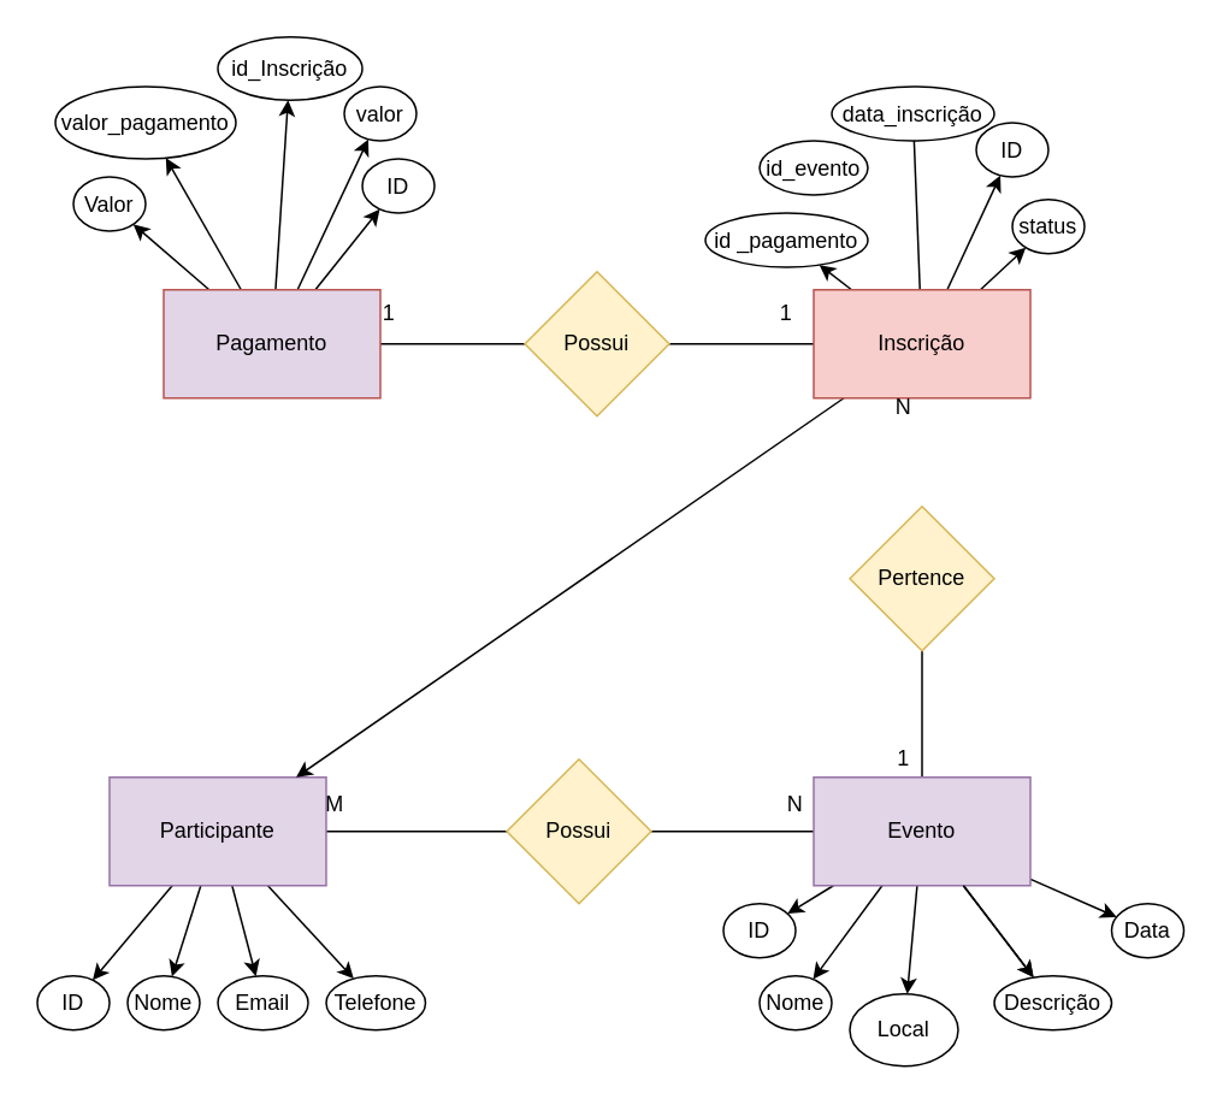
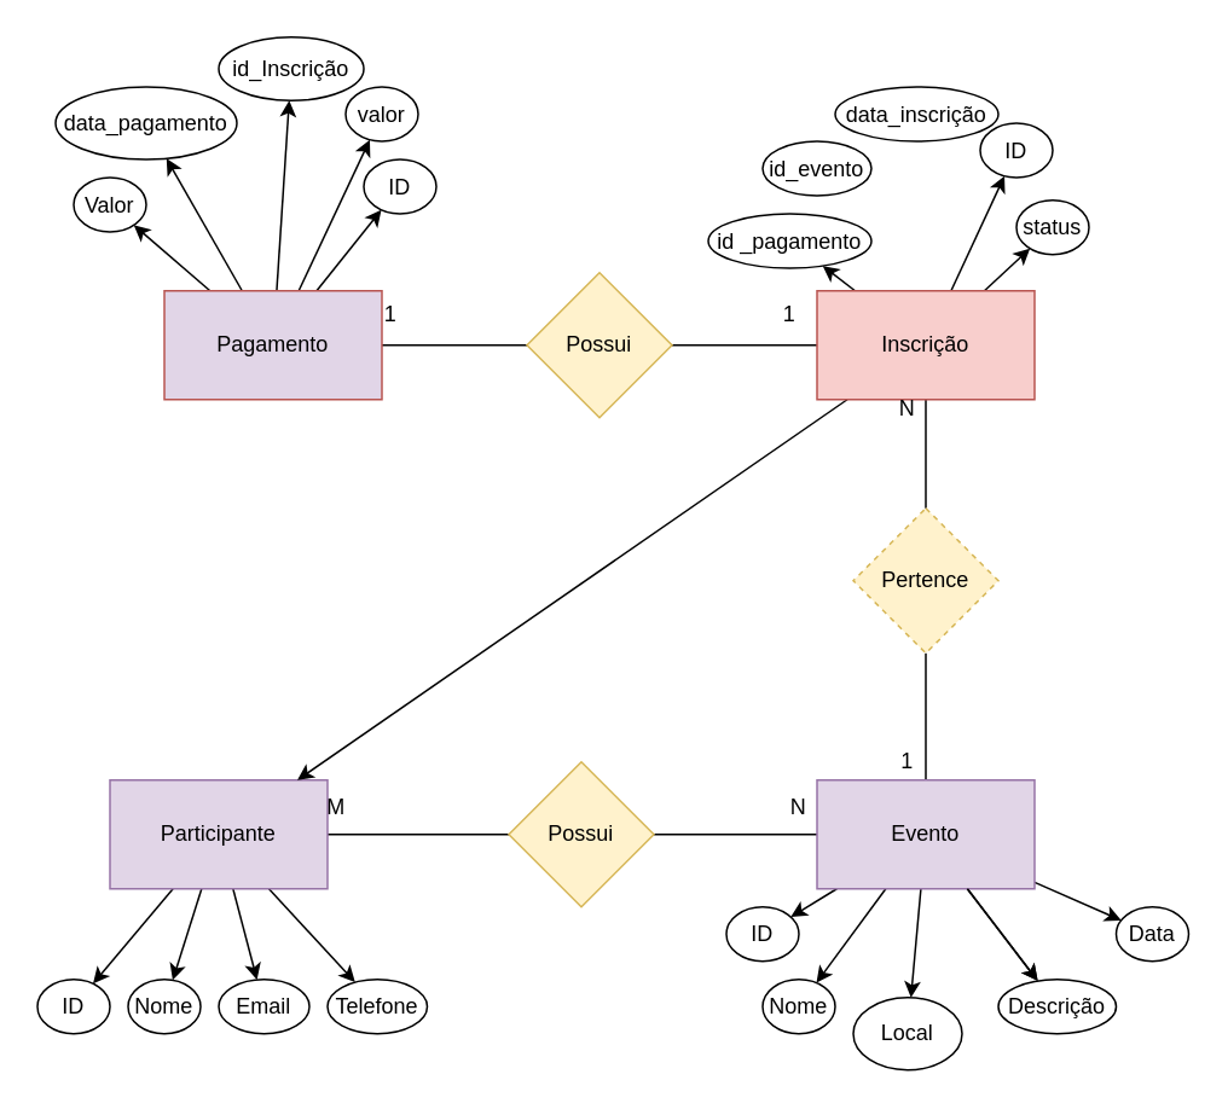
  <mxCell id="0" />
  <mxCell id="1" parent="0" />
  <mxCell id="2" style="edgeStyle=none;html=1;" parent="1" source="7" target="30" edge="1"><mxGeometry relative="1" as="geometry" /></mxCell>
  <mxCell id="3" style="edgeStyle=none;html=1;" parent="1" source="7" target="32" edge="1"><mxGeometry relative="1" as="geometry" /></mxCell>
  <mxCell id="4" style="edgeStyle=none;html=1;" parent="1" source="7" target="33" edge="1"><mxGeometry relative="1" as="geometry" /></mxCell>
  <mxCell id="5" style="edgeStyle=none;html=1;" parent="1" source="7" target="31" edge="1"><mxGeometry relative="1" as="geometry" /></mxCell>
  <mxCell id="6" style="edgeStyle=none;html=1;entryX=0;entryY=0.5;entryDx=0;entryDy=0;endArrow=none;endFill=0;" parent="1" source="7" target="56" edge="1"><mxGeometry relative="1" as="geometry" /></mxCell>
  <mxCell id="7" value="&lt;div&gt;Participante&lt;/div&gt;" style="rounded=0;whiteSpace=wrap;html=1;fillColor=#e1d5e7;strokeColor=#9673a6;" parent="1" vertex="1"><mxGeometry x="60" y="430" width="120" height="60" as="geometry" /></mxCell>
  <mxCell id="8" style="edgeStyle=none;html=1;" parent="1" source="15" target="34" edge="1"><mxGeometry relative="1" as="geometry" /></mxCell>
  <mxCell id="9" style="edgeStyle=none;html=1;" parent="1" source="15" target="35" edge="1"><mxGeometry relative="1" as="geometry" /></mxCell>
  <mxCell id="10" style="edgeStyle=none;html=1;" parent="1" source="15" target="36" edge="1"><mxGeometry relative="1" as="geometry" /></mxCell>
  <mxCell id="11" style="edgeStyle=none;html=1;" parent="1" source="15" target="51" edge="1"><mxGeometry relative="1" as="geometry" /></mxCell>
  <mxCell id="12" style="edgeStyle=none;html=1;" parent="1" source="15" target="37" edge="1"><mxGeometry relative="1" as="geometry" /></mxCell>
  <mxCell id="13" style="edgeStyle=none;html=1;entryX=0.5;entryY=1;entryDx=0;entryDy=0;endArrow=none;endFill=0;" parent="1" source="15" target="54" edge="1"><mxGeometry relative="1" as="geometry" /></mxCell>
  <mxCell id="14" style="edgeStyle=none;html=1;entryX=1;entryY=0.5;entryDx=0;entryDy=0;endArrow=none;endFill=0;" parent="1" source="15" target="56" edge="1"><mxGeometry relative="1" as="geometry" /></mxCell>
  <mxCell id="15" value="&lt;div&gt;Evento&lt;/div&gt;" style="rounded=0;whiteSpace=wrap;html=1;fillColor=#e1d5e7;strokeColor=#9673a6;" parent="1" vertex="1"><mxGeometry x="450" y="430" width="120" height="60" as="geometry" /></mxCell>
  <mxCell id="16" style="edgeStyle=none;html=1;" parent="1" source="22" target="38" edge="1"><mxGeometry relative="1" as="geometry" /></mxCell>
  <mxCell id="17" style="edgeStyle=none;html=1;" parent="1" source="22" target="40" edge="1"><mxGeometry relative="1" as="geometry" /></mxCell>
  <mxCell id="18" style="edgeStyle=none;html=1;" parent="1" source="22" target="39" edge="1"><mxGeometry relative="1" as="geometry" /></mxCell>
  <mxCell id="19" style="edgeStyle=none;html=1;" parent="1" source="22" target="41" edge="1"><mxGeometry relative="1" as="geometry" /></mxCell>
  <mxCell id="20" style="edgeStyle=none;html=1;" parent="1" source="22" target="42" edge="1"><mxGeometry relative="1" as="geometry" /></mxCell>
  <mxCell id="21" style="edgeStyle=none;html=1;entryX=0;entryY=0.5;entryDx=0;entryDy=0;endArrow=none;endFill=0;" parent="1" source="22" target="55" edge="1"><mxGeometry relative="1" as="geometry" /></mxCell>
  <mxCell id="22" value="Pagamento" style="rounded=0;whiteSpace=wrap;html=1;fillColor=#e1d5e7;strokeColor=#b85450;" parent="1" vertex="1"><mxGeometry x="90" y="160" width="120" height="60" as="geometry" /></mxCell>
  <mxCell id="23" style="edgeStyle=none;html=1;" parent="1" source="29" target="45" edge="1"><mxGeometry relative="1" as="geometry" /></mxCell>
  <mxCell id="24" style="edgeStyle=none;html=1;" parent="1" source="29" target="7" edge="1"><mxGeometry relative="1" as="geometry" /></mxCell>
  <mxCell id="25" style="edgeStyle=none;html=1;" parent="1" source="29" target="43" edge="1"><mxGeometry relative="1" as="geometry" /></mxCell>
  <mxCell id="26" style="edgeStyle=none;html=1;" parent="1" source="29" target="47" edge="1"><mxGeometry relative="1" as="geometry" /></mxCell>
- <mxCell id="27" style="edgeStyle=none;html=1;endArrow=none;endFill=0;" parent="1" source="29" target="46" edge="1"><mxGeometry relative="1" as="geometry" /></mxCell>
+ <mxCell id="27" style="edgeStyle=none;html=1;entryX=0.5;entryY=0;entryDx=0;entryDy=0;endArrow=none;endFill=0;" parent="1" source="29" target="54" edge="1"><mxGeometry relative="1" as="geometry" /></mxCell>
  <mxCell id="28" style="edgeStyle=none;html=1;entryX=1;entryY=0.5;entryDx=0;entryDy=0;endArrow=none;endFill=0;" parent="1" source="29" target="55" edge="1"><mxGeometry relative="1" as="geometry" /></mxCell>
  <mxCell id="29" value="&lt;div&gt;Inscrição&lt;/div&gt;" style="rounded=0;whiteSpace=wrap;html=1;fillColor=#f8cecc;strokeColor=#b85450;" parent="1" vertex="1"><mxGeometry x="450" y="160" width="120" height="60" as="geometry" /></mxCell>
  <mxCell id="30" value="ID" style="ellipse;whiteSpace=wrap;html=1;" parent="1" vertex="1"><mxGeometry x="20" y="540" width="40" height="30" as="geometry" /></mxCell>
  <mxCell id="31" value="Telefone" style="ellipse;whiteSpace=wrap;html=1;" parent="1" vertex="1"><mxGeometry x="180" y="540" width="55" height="30" as="geometry" /></mxCell>
  <mxCell id="32" value="Nome" style="ellipse;whiteSpace=wrap;html=1;" parent="1" vertex="1"><mxGeometry x="70" y="540" width="40" height="30" as="geometry" /></mxCell>
  <mxCell id="33" value="Email" style="ellipse;whiteSpace=wrap;html=1;" parent="1" vertex="1"><mxGeometry x="120" y="540" width="50" height="30" as="geometry" /></mxCell>
  <mxCell id="34" value="ID" style="ellipse;whiteSpace=wrap;html=1;" parent="1" vertex="1"><mxGeometry x="400" y="500" width="40" height="30" as="geometry" /></mxCell>
  <mxCell id="35" value="Nome" style="ellipse;whiteSpace=wrap;html=1;" parent="1" vertex="1"><mxGeometry x="420" y="540" width="40" height="30" as="geometry" /></mxCell>
  <mxCell id="36" value="Local" style="ellipse;whiteSpace=wrap;html=1;" parent="1" vertex="1"><mxGeometry x="470" y="550" width="60" height="40" as="geometry" /></mxCell>
  <mxCell id="37" value="Data" style="ellipse;whiteSpace=wrap;html=1;" parent="1" vertex="1"><mxGeometry x="615" y="500" width="40" height="30" as="geometry" /></mxCell>
  <mxCell id="38" value="ID" style="ellipse;whiteSpace=wrap;html=1;" parent="1" vertex="1"><mxGeometry x="200" y="87.5" width="40" height="30" as="geometry" /></mxCell>
  <mxCell id="39" value="id_Inscrição" style="ellipse;whiteSpace=wrap;html=1;" parent="1" vertex="1"><mxGeometry x="120" y="20" width="80" height="35" as="geometry" /></mxCell>
  <mxCell id="40" value="valor" style="ellipse;whiteSpace=wrap;html=1;" parent="1" vertex="1"><mxGeometry x="190" y="47.5" width="40" height="30" as="geometry" /></mxCell>
- <mxCell id="41" value="valor_pagamento" style="ellipse;whiteSpace=wrap;html=1;" parent="1" vertex="1"><mxGeometry x="30" y="47.5" width="100" height="40" as="geometry" /></mxCell>
+ <mxCell id="41" value="data_pagamento" style="ellipse;whiteSpace=wrap;html=1;" parent="1" vertex="1"><mxGeometry x="30" y="47.5" width="100" height="40" as="geometry" /></mxCell>
  <mxCell id="42" value="Valor" style="ellipse;whiteSpace=wrap;html=1;" parent="1" vertex="1"><mxGeometry x="40" y="97.5" width="40" height="30" as="geometry" /></mxCell>
  <mxCell id="43" value="ID" style="ellipse;whiteSpace=wrap;html=1;" parent="1" vertex="1"><mxGeometry x="540" y="67.5" width="40" height="30" as="geometry" /></mxCell>
  <mxCell id="44" value="id_evento" style="ellipse;whiteSpace=wrap;html=1;" parent="1" vertex="1"><mxGeometry x="420" y="77.5" width="60" height="30" as="geometry" /></mxCell>
  <mxCell id="45" value="id _pagamento" style="ellipse;whiteSpace=wrap;html=1;" parent="1" vertex="1"><mxGeometry x="390" y="117.5" width="90" height="30" as="geometry" /></mxCell>
  <mxCell id="46" value="&lt;div&gt;data_inscrição&lt;/div&gt;" style="ellipse;whiteSpace=wrap;html=1;" parent="1" vertex="1"><mxGeometry x="460" y="47.5" width="90" height="30" as="geometry" /></mxCell>
  <mxCell id="47" value="&lt;div&gt;status&lt;/div&gt;" style="ellipse;whiteSpace=wrap;html=1;" parent="1" vertex="1"><mxGeometry x="560" y="110" width="40" height="30" as="geometry" /></mxCell>
  <mxCell id="48" value="1" style="text;html=1;align=center;verticalAlign=middle;whiteSpace=wrap;rounded=0;" parent="1" vertex="1"><mxGeometry x="210" y="167.5" width="10" height="10" as="geometry" /></mxCell>
  <mxCell id="49" value="1" style="text;html=1;align=center;verticalAlign=middle;whiteSpace=wrap;rounded=0;" parent="1" vertex="1"><mxGeometry x="430" y="167.5" width="10" height="10" as="geometry" /></mxCell>
  <mxCell id="50" value="" style="edgeStyle=none;html=1;" parent="1" source="15" target="51" edge="1"><mxGeometry relative="1" as="geometry"><mxPoint x="527" y="490" as="sourcePoint" /><mxPoint x="572" y="571" as="targetPoint" /></mxGeometry></mxCell>
  <mxCell id="51" value="Descrição" style="ellipse;whiteSpace=wrap;html=1;" parent="1" vertex="1"><mxGeometry x="550" y="540" width="65" height="30" as="geometry" /></mxCell>
  <mxCell id="52" value="1" style="text;html=1;align=center;verticalAlign=middle;whiteSpace=wrap;rounded=0;" parent="1" vertex="1"><mxGeometry x="495" y="415" width="10" height="10" as="geometry" /></mxCell>
  <mxCell id="53" value="N" style="text;html=1;align=center;verticalAlign=middle;whiteSpace=wrap;rounded=0;" parent="1" vertex="1"><mxGeometry x="495" y="220" width="10" height="10" as="geometry" /></mxCell>
- <mxCell id="54" value="Pertence" style="rhombus;whiteSpace=wrap;html=1;fillColor=#fff2cc;strokeColor=#d6b656;" parent="1" vertex="1"><mxGeometry x="470" y="280" width="80" height="80" as="geometry" /></mxCell>
+ <mxCell id="54" value="Pertence" style="rhombus;whiteSpace=wrap;html=1;fillColor=#fff2cc;strokeColor=#d6b656;dashed=1;" parent="1" vertex="1"><mxGeometry x="470" y="280" width="80" height="80" as="geometry" /></mxCell>
  <mxCell id="55" value="Possui" style="rhombus;whiteSpace=wrap;html=1;fillColor=#fff2cc;strokeColor=#d6b656;" parent="1" vertex="1"><mxGeometry x="290" y="150" width="80" height="80" as="geometry" /></mxCell>
  <mxCell id="56" value="Possui" style="rhombus;whiteSpace=wrap;html=1;fillColor=#fff2cc;strokeColor=#d6b656;" parent="1" vertex="1"><mxGeometry x="280" y="420" width="80" height="80" as="geometry" /></mxCell>
  <mxCell id="57" value="M" style="text;html=1;align=center;verticalAlign=middle;whiteSpace=wrap;rounded=0;" parent="1" vertex="1"><mxGeometry x="180" y="440" width="10" height="10" as="geometry" /></mxCell>
  <mxCell id="58" value="N" style="text;html=1;align=center;verticalAlign=middle;whiteSpace=wrap;rounded=0;" parent="1" vertex="1"><mxGeometry x="435" y="440" width="10" height="10" as="geometry" /></mxCell>
